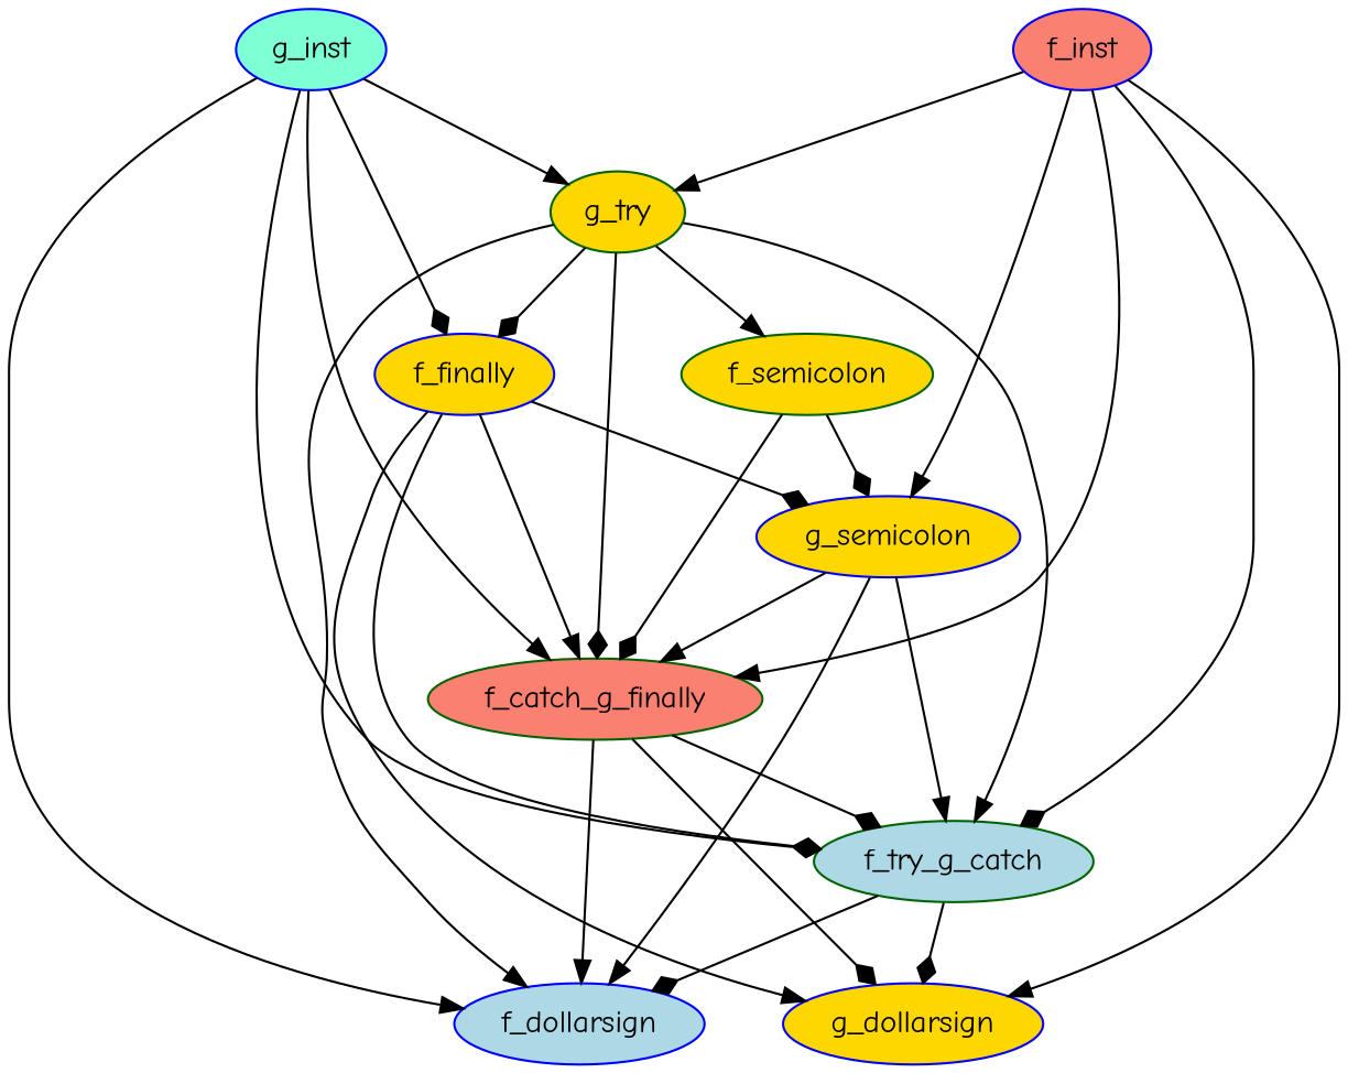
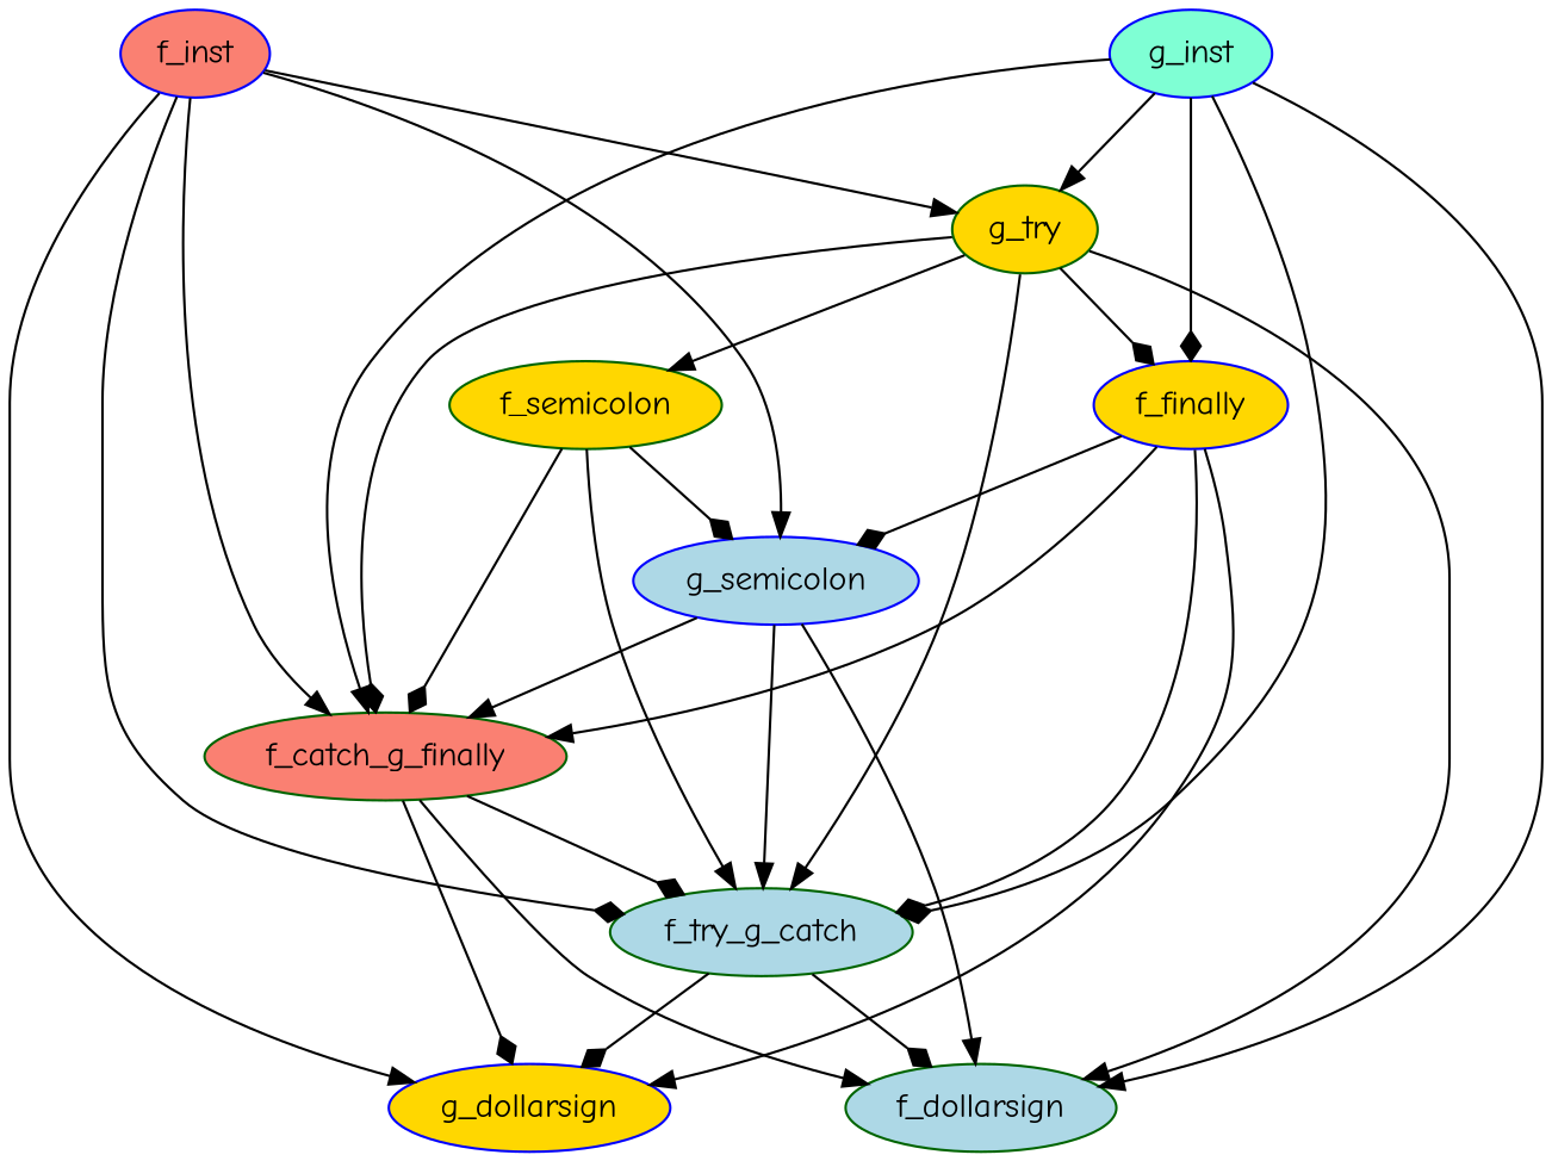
  digraph {
    fontname="Comic Neue"
    node [color=darkgreen fillcolor=gold fontname="Comic Neue" style=filled]
    edge [arrowhead=normal fontname="Comic Neue"]
    f_try_g_catch [fillcolor=lightblue]
    g_dollarsign [color=blue]
-   f_dollarsign [color=blue fillcolor=lightblue]
+   f_dollarsign [fillcolor=lightblue]
    f_catch_g_finally [fillcolor=salmon]
    f_finally [color=blue]
-   g_semicolon [color=blue]
+   g_semicolon [color=blue fillcolor=lightblue]
    f_semicolon
    f_inst [color=blue fillcolor=salmon]
    g_try
    g_inst [color=blue fillcolor=aquamarine]
    f_try_g_catch -> g_dollarsign [arrowhead=diamond]
    f_try_g_catch -> f_dollarsign [arrowhead=diamond]
    f_catch_g_finally -> f_try_g_catch [arrowhead=diamond]
    f_catch_g_finally -> g_dollarsign [arrowhead=diamond]
    f_catch_g_finally -> f_dollarsign
    f_finally -> f_try_g_catch [arrowhead=diamond]
    f_finally -> g_dollarsign
    f_finally -> f_catch_g_finally
    f_finally -> g_semicolon [arrowhead=diamond]
    g_semicolon -> f_try_g_catch
    g_semicolon -> f_dollarsign
    g_semicolon -> f_catch_g_finally
+   f_semicolon -> f_try_g_catch
    f_semicolon -> f_catch_g_finally [arrowhead=diamond]
    f_semicolon -> g_semicolon [arrowhead=diamond]
    f_inst -> f_try_g_catch [arrowhead=diamond]
    f_inst -> g_dollarsign
    f_inst -> f_catch_g_finally
    f_inst -> g_semicolon
    f_inst -> g_try
    g_try -> f_try_g_catch
    g_try -> f_dollarsign
    g_try -> f_catch_g_finally [arrowhead=diamond]
    g_try -> f_finally [arrowhead=diamond]
    g_try -> f_semicolon
    g_inst -> f_try_g_catch [arrowhead=diamond]
    g_inst -> f_dollarsign
    g_inst -> f_catch_g_finally
    g_inst -> f_finally [arrowhead=diamond]
    g_inst -> g_try
  }
